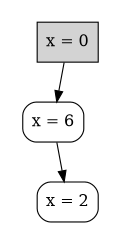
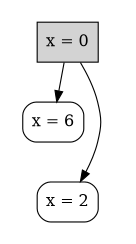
  strict digraph {
    nodesep=0.35
    node [shape=box style=rounded]
    edge [color=black fontcolor=black]
    n1 [label="x = 0" style=filled]
    n2 [label="x = 6"]
    n3 [label="x = 2"]
    subgraph cluster_1 {
      color=white
      n3
      subgraph sub_2 {
        color=white
        rank=same
        n1
      }
      subgraph sub_3 {
        color=white
        rank=same
        n2
      }
    }
    n1 -> n2
-   n2 -> n3
+   n1 -> n3
  }
